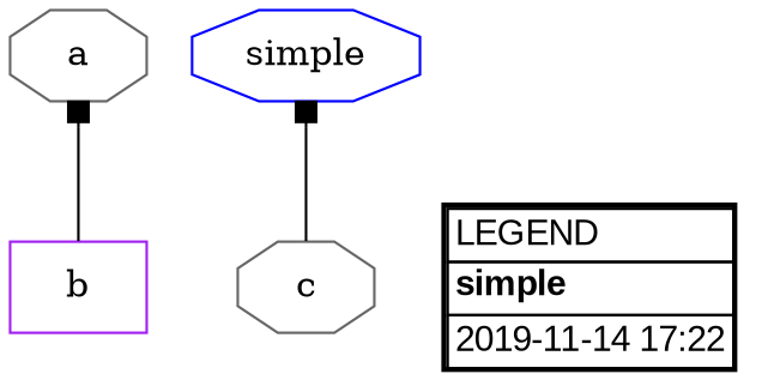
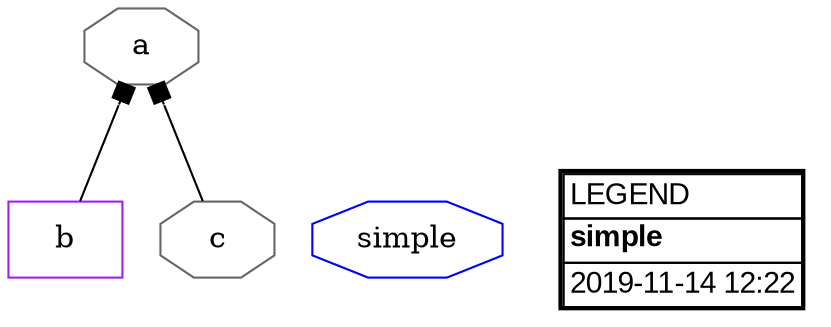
  digraph {
    rankdir=BT
    node [color=gray40 shape=octagon]
    edge [arrowhead=box]
    b [color=purple shape=box]
    a
    c
    n4 [color=blue label=simple]
-   n5 [fillcolor="#ffffff" fontname="Verdana,Arial,Sans-Serif" label=<<table border="2" cellborder="1" cellspacing="0" id="LEGEND"><tr><td align="left">LEGEND</td></tr><tr><td align="left"><b>simple</b></td></tr><tr><td align="left">2019-11-14 17:22</td></tr></table>> shape=plaintext style=filled color=""]
+   n5 [fillcolor="#ffffff" fontname="Verdana,Arial,Sans-Serif" label=<<table border="2" cellborder="1" cellspacing="0" id="LEGEND"><tr><td align="left">LEGEND</td></tr><tr><td align="left"><b>simple</b></td></tr><tr><td align="left">2019-11-14 12:22</td></tr></table>> shape=plaintext style=filled color=""]
    b -> a
-   c -> n4
+   c -> a
  }
